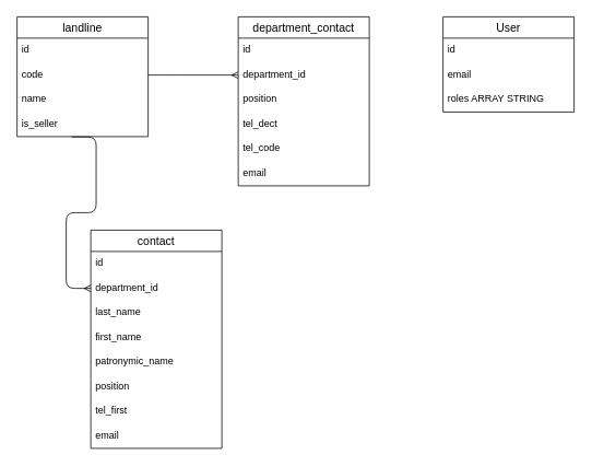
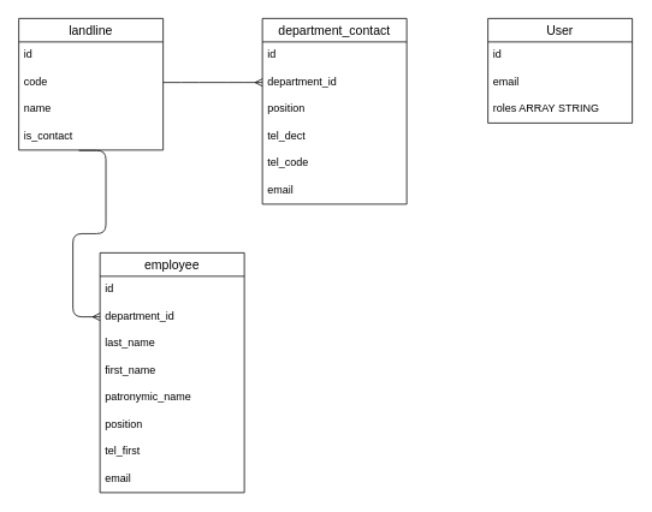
  <mxCell id="0" />
  <mxCell id="1" parent="0" />
  <mxCell id="2" value="landline" style="swimlane;fontStyle=0;childLayout=stackLayout;horizontal=1;startSize=26;horizontalStack=0;resizeParent=1;resizeParentMax=0;resizeLast=0;collapsible=1;marginBottom=0;align=center;fontSize=14;" parent="1" vertex="1"><mxGeometry x="20" y="20" width="160" height="146" as="geometry" /></mxCell>
  <mxCell id="3" value="id" style="text;strokeColor=none;fillColor=none;spacingLeft=4;spacingRight=4;overflow=hidden;rotatable=0;points=[[0,0.5],[1,0.5]];portConstraint=eastwest;fontSize=12;" parent="2" vertex="1"><mxGeometry y="26" width="160" height="30" as="geometry" /></mxCell>
  <mxCell id="4" value="code" style="text;strokeColor=none;fillColor=none;spacingLeft=4;spacingRight=4;overflow=hidden;rotatable=0;points=[[0,0.5],[1,0.5]];portConstraint=eastwest;fontSize=12;" parent="2" vertex="1"><mxGeometry y="56" width="160" height="30" as="geometry" /></mxCell>
  <mxCell id="5" value="name" style="text;strokeColor=none;fillColor=none;spacingLeft=4;spacingRight=4;overflow=hidden;rotatable=0;points=[[0,0.5],[1,0.5]];portConstraint=eastwest;fontSize=12;" parent="2" vertex="1"><mxGeometry y="86" width="160" height="30" as="geometry" /></mxCell>
- <mxCell id="6" value="is_seller" style="text;strokeColor=none;fillColor=none;spacingLeft=4;spacingRight=4;overflow=hidden;rotatable=0;points=[[0,0.5],[1,0.5]];portConstraint=eastwest;fontSize=12;" parent="2" vertex="1"><mxGeometry y="116" width="160" height="30" as="geometry" /></mxCell>
+ <mxCell id="6" value="is_contact" style="text;strokeColor=none;fillColor=none;spacingLeft=4;spacingRight=4;overflow=hidden;rotatable=0;points=[[0,0.5],[1,0.5]];portConstraint=eastwest;fontSize=12;" parent="2" vertex="1"><mxGeometry y="116" width="160" height="30" as="geometry" /></mxCell>
  <mxCell id="7" value="department_contact" style="swimlane;fontStyle=0;childLayout=stackLayout;horizontal=1;startSize=26;horizontalStack=0;resizeParent=1;resizeParentMax=0;resizeLast=0;collapsible=1;marginBottom=0;align=center;fontSize=14;" parent="1" vertex="1"><mxGeometry x="290" y="20" width="160" height="206" as="geometry" /></mxCell>
  <mxCell id="8" value="id" style="text;strokeColor=none;fillColor=none;spacingLeft=4;spacingRight=4;overflow=hidden;rotatable=0;points=[[0,0.5],[1,0.5]];portConstraint=eastwest;fontSize=12;" parent="7" vertex="1"><mxGeometry y="26" width="160" height="30" as="geometry" /></mxCell>
  <mxCell id="9" value="department_id" style="text;strokeColor=none;fillColor=none;spacingLeft=4;spacingRight=4;overflow=hidden;rotatable=0;points=[[0,0.5],[1,0.5]];portConstraint=eastwest;fontSize=12;" parent="7" vertex="1"><mxGeometry y="56" width="160" height="30" as="geometry" /></mxCell>
  <mxCell id="10" value="position" style="text;strokeColor=none;fillColor=none;spacingLeft=4;spacingRight=4;overflow=hidden;rotatable=0;points=[[0,0.5],[1,0.5]];portConstraint=eastwest;fontSize=12;" parent="7" vertex="1"><mxGeometry y="86" width="160" height="30" as="geometry" /></mxCell>
  <mxCell id="11" value="tel_dect" style="text;strokeColor=none;fillColor=none;spacingLeft=4;spacingRight=4;overflow=hidden;rotatable=0;points=[[0,0.5],[1,0.5]];portConstraint=eastwest;fontSize=12;" parent="7" vertex="1"><mxGeometry y="116" width="160" height="30" as="geometry" /></mxCell>
  <mxCell id="12" value="tel_code" style="text;strokeColor=none;fillColor=none;spacingLeft=4;spacingRight=4;overflow=hidden;rotatable=0;points=[[0,0.5],[1,0.5]];portConstraint=eastwest;fontSize=12;" parent="7" vertex="1"><mxGeometry y="146" width="160" height="30" as="geometry" /></mxCell>
  <mxCell id="13" value="email" style="text;strokeColor=none;fillColor=none;spacingLeft=4;spacingRight=4;overflow=hidden;rotatable=0;points=[[0,0.5],[1,0.5]];portConstraint=eastwest;fontSize=12;" parent="7" vertex="1"><mxGeometry y="176" width="160" height="30" as="geometry" /></mxCell>
- <mxCell id="14" value="contact" style="swimlane;fontStyle=0;childLayout=stackLayout;horizontal=1;startSize=26;horizontalStack=0;resizeParent=1;resizeParentMax=0;resizeLast=0;collapsible=1;marginBottom=0;align=center;fontSize=14;" parent="1" vertex="1"><mxGeometry x="110" y="280" width="160" height="266" as="geometry" /></mxCell>
+ <mxCell id="14" value="employee" style="swimlane;fontStyle=0;childLayout=stackLayout;horizontal=1;startSize=26;horizontalStack=0;resizeParent=1;resizeParentMax=0;resizeLast=0;collapsible=1;marginBottom=0;align=center;fontSize=14;" parent="1" vertex="1"><mxGeometry x="110" y="280" width="160" height="266" as="geometry" /></mxCell>
  <mxCell id="15" value="id" style="text;strokeColor=none;fillColor=none;spacingLeft=4;spacingRight=4;overflow=hidden;rotatable=0;points=[[0,0.5],[1,0.5]];portConstraint=eastwest;fontSize=12;" parent="14" vertex="1"><mxGeometry y="26" width="160" height="30" as="geometry" /></mxCell>
  <mxCell id="16" value="department_id" style="text;strokeColor=none;fillColor=none;spacingLeft=4;spacingRight=4;overflow=hidden;rotatable=0;points=[[0,0.5],[1,0.5]];portConstraint=eastwest;fontSize=12;" parent="14" vertex="1"><mxGeometry y="56" width="160" height="30" as="geometry" /></mxCell>
  <mxCell id="17" value="last_name" style="text;strokeColor=none;fillColor=none;spacingLeft=4;spacingRight=4;overflow=hidden;rotatable=0;points=[[0,0.5],[1,0.5]];portConstraint=eastwest;fontSize=12;" parent="14" vertex="1"><mxGeometry y="86" width="160" height="30" as="geometry" /></mxCell>
  <mxCell id="18" value="first_name" style="text;strokeColor=none;fillColor=none;spacingLeft=4;spacingRight=4;overflow=hidden;rotatable=0;points=[[0,0.5],[1,0.5]];portConstraint=eastwest;fontSize=12;" parent="14" vertex="1"><mxGeometry y="116" width="160" height="30" as="geometry" /></mxCell>
  <mxCell id="19" value="patronymic_name" style="text;strokeColor=none;fillColor=none;spacingLeft=4;spacingRight=4;overflow=hidden;rotatable=0;points=[[0,0.5],[1,0.5]];portConstraint=eastwest;fontSize=12;" parent="14" vertex="1"><mxGeometry y="146" width="160" height="30" as="geometry" /></mxCell>
  <mxCell id="20" value="position" style="text;strokeColor=none;fillColor=none;spacingLeft=4;spacingRight=4;overflow=hidden;rotatable=0;points=[[0,0.5],[1,0.5]];portConstraint=eastwest;fontSize=12;" parent="14" vertex="1"><mxGeometry y="176" width="160" height="30" as="geometry" /></mxCell>
  <mxCell id="21" value="tel_first" style="text;strokeColor=none;fillColor=none;spacingLeft=4;spacingRight=4;overflow=hidden;rotatable=0;points=[[0,0.5],[1,0.5]];portConstraint=eastwest;fontSize=12;" parent="14" vertex="1"><mxGeometry y="206" width="160" height="30" as="geometry" /></mxCell>
  <mxCell id="22" value="email" style="text;strokeColor=none;fillColor=none;spacingLeft=4;spacingRight=4;overflow=hidden;rotatable=0;points=[[0,0.5],[1,0.5]];portConstraint=eastwest;fontSize=12;" parent="14" vertex="1"><mxGeometry y="236" width="160" height="30" as="geometry" /></mxCell>
  <mxCell id="23" value="" style="edgeStyle=entityRelationEdgeStyle;fontSize=12;html=1;endArrow=ERmany;entryX=0;entryY=0.5;entryDx=0;entryDy=0;exitX=0.416;exitY=1.015;exitDx=0;exitDy=0;exitPerimeter=0;" parent="1" source="6" target="16" edge="1"><mxGeometry width="100" height="100" relative="1" as="geometry"><mxPoint x="70" y="190" as="sourcePoint" /><mxPoint x="104" y="350" as="targetPoint" /></mxGeometry></mxCell>
  <mxCell id="24" value="" style="edgeStyle=entityRelationEdgeStyle;fontSize=12;html=1;endArrow=ERmany;entryX=0;entryY=0.5;entryDx=0;entryDy=0;" parent="1" source="4" target="9" edge="1"><mxGeometry width="100" height="100" relative="1" as="geometry"><mxPoint x="170" y="200" as="sourcePoint" /><mxPoint x="270" y="100" as="targetPoint" /></mxGeometry></mxCell>
  <mxCell id="25" value="User" style="swimlane;fontStyle=0;childLayout=stackLayout;horizontal=1;startSize=26;horizontalStack=0;resizeParent=1;resizeParentMax=0;resizeLast=0;collapsible=1;marginBottom=0;align=center;fontSize=14;" vertex="1" parent="1"><mxGeometry x="540" y="20" width="160" height="116" as="geometry" /></mxCell>
  <mxCell id="26" value="id" style="text;strokeColor=none;fillColor=none;spacingLeft=4;spacingRight=4;overflow=hidden;rotatable=0;points=[[0,0.5],[1,0.5]];portConstraint=eastwest;fontSize=12;" vertex="1" parent="25"><mxGeometry y="26" width="160" height="30" as="geometry" /></mxCell>
  <mxCell id="27" value="email" style="text;strokeColor=none;fillColor=none;spacingLeft=4;spacingRight=4;overflow=hidden;rotatable=0;points=[[0,0.5],[1,0.5]];portConstraint=eastwest;fontSize=12;" vertex="1" parent="25"><mxGeometry y="56" width="160" height="30" as="geometry" /></mxCell>
  <mxCell id="28" value="roles ARRAY STRING" style="text;strokeColor=none;fillColor=none;spacingLeft=4;spacingRight=4;overflow=hidden;rotatable=0;points=[[0,0.5],[1,0.5]];portConstraint=eastwest;fontSize=12;" vertex="1" parent="25"><mxGeometry y="86" width="160" height="30" as="geometry" /></mxCell>
